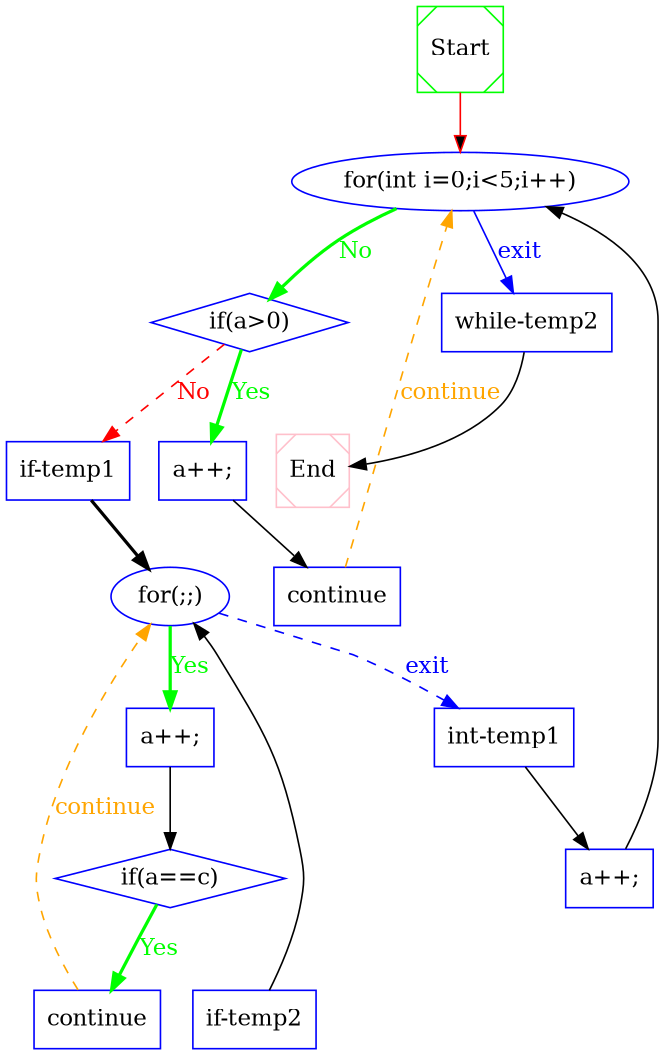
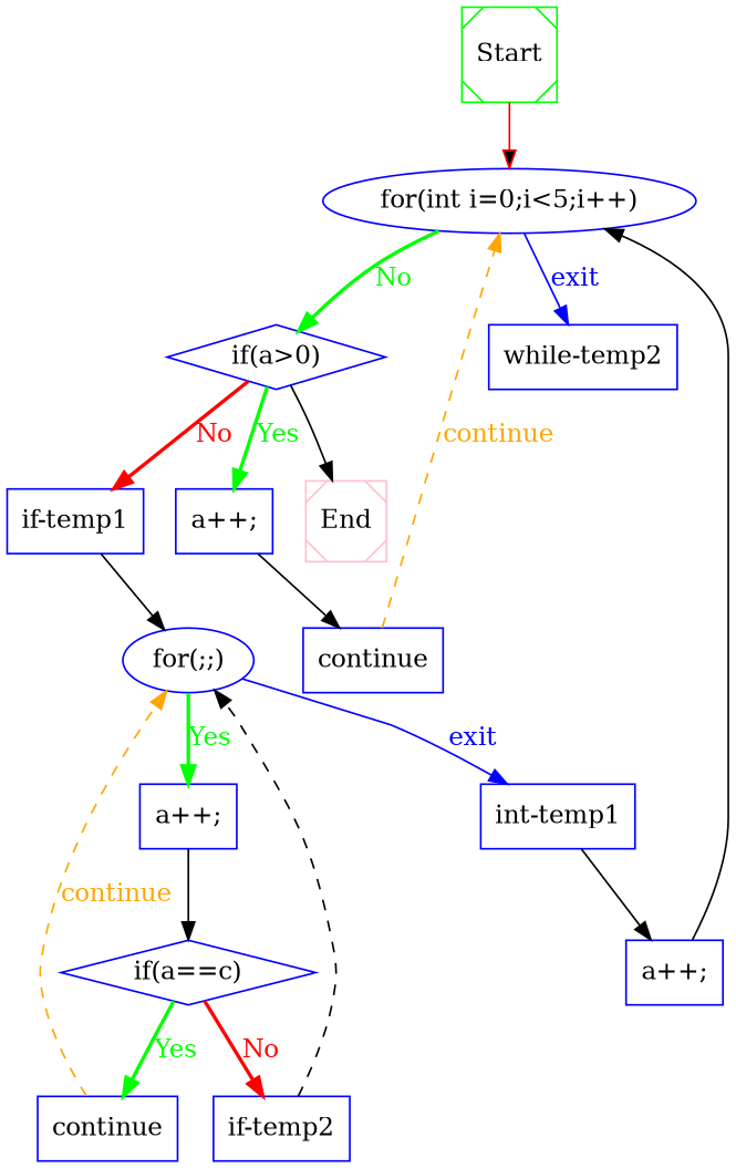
  digraph {
    node [color=blue shape=box]
    edge [color=black fillcolor=black fontcolor=black style=solid]
    n1 [color=green label=Start shape=Msquare]
    n2 [label="for(int i=0;i<5;i++)" shape=ellipse]
    n3 [label="if(a>0)" shape=diamond]
    n4 [label="while-temp2"]
    n5 [label="a++;"]
    n6 [label="if-temp1"]
    n7 [color=pink label=End shape=Msquare]
    n8 [label=continue]
    n9 [label="for(;;)" shape=ellipse]
    n10 [label="a++;"]
    n11 [label="int-temp1"]
    n12 [label="if(a==c)" shape=diamond]
    n13 [label="a++;"]
    n14 [label=continue]
    n15 [label="if-temp2"]
    n1 -> n2 [color=red]
    n2 -> n3 [color=green fillcolor=green fontcolor=green label=No style=bold]
    n2 -> n4 [color=blue fillcolor=blue fontcolor=blue label=exit]
    n3 -> n5 [color=green fillcolor=green fontcolor=green label=Yes style=bold]
-   n3 -> n6 [color=red fillcolor=red fontcolor=red label=No style=dashed]
-   n4 -> n7
+   n3 -> n6 [color=red fillcolor=red fontcolor=red label=No style=bold]
+   n3 -> n7
    n5 -> n8
-   n6 -> n9 [style=bold]
+   n6 -> n9
    n8 -> n2 [color=orange fillcolor=orange fontcolor=orange label=continue style=dashed]
    n9 -> n10 [color=green fillcolor=green fontcolor=green label=Yes style=bold]
-   n9 -> n11 [color=blue fillcolor=blue fontcolor=blue label=exit style=dashed]
+   n9 -> n11 [color=blue fillcolor=blue fontcolor=blue label=exit]
    n10 -> n12
    n11 -> n13
    n12 -> n14 [color=green fillcolor=green fontcolor=green label=Yes style=bold]
+   n12 -> n15 [color=red fillcolor=red fontcolor=red label=No style=bold]
    n13 -> n2
    n14 -> n9 [color=orange fillcolor=orange fontcolor=orange label=continue style=dashed]
-   n15 -> n9
+   n15 -> n9 [style=dashed]
  }
